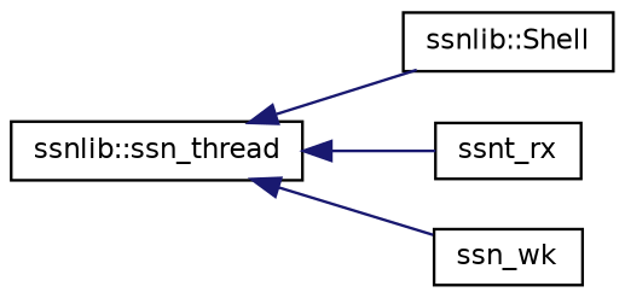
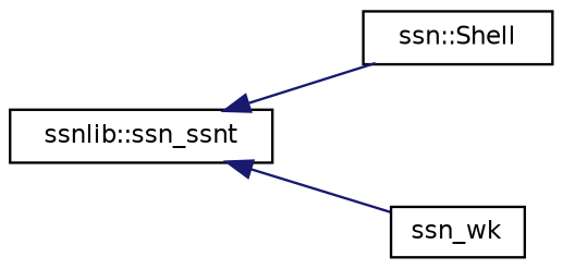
  digraph {
    rankdir=LR
    node [color=black fillcolor=white fontname=Helvetica fontsize=10 shape=record style=filled]
    edge [color=midnightblue dir=back fontname=Helvetica fontsize=10 labelfontname=Helvetica labelfontsize=10 style=solid]
-   n1 [height=0.2 label="ssnlib::ssn_thread" width=0.4]
-   n2 [height=0.2 label="ssnlib::Shell" width=0.4]
-   n3 [height=0.2 label=ssnt_rx width=0.4]
+   n1 [height=0.2 label="ssnlib::ssn_ssnt" width=0.4]
+   n2 [height=0.2 label="ssn::Shell" width=0.4]
    n4 [height=0.2 label=ssn_wk width=0.4]
    n1 -> n2
-   n1 -> n3
    n1 -> n4
  }
